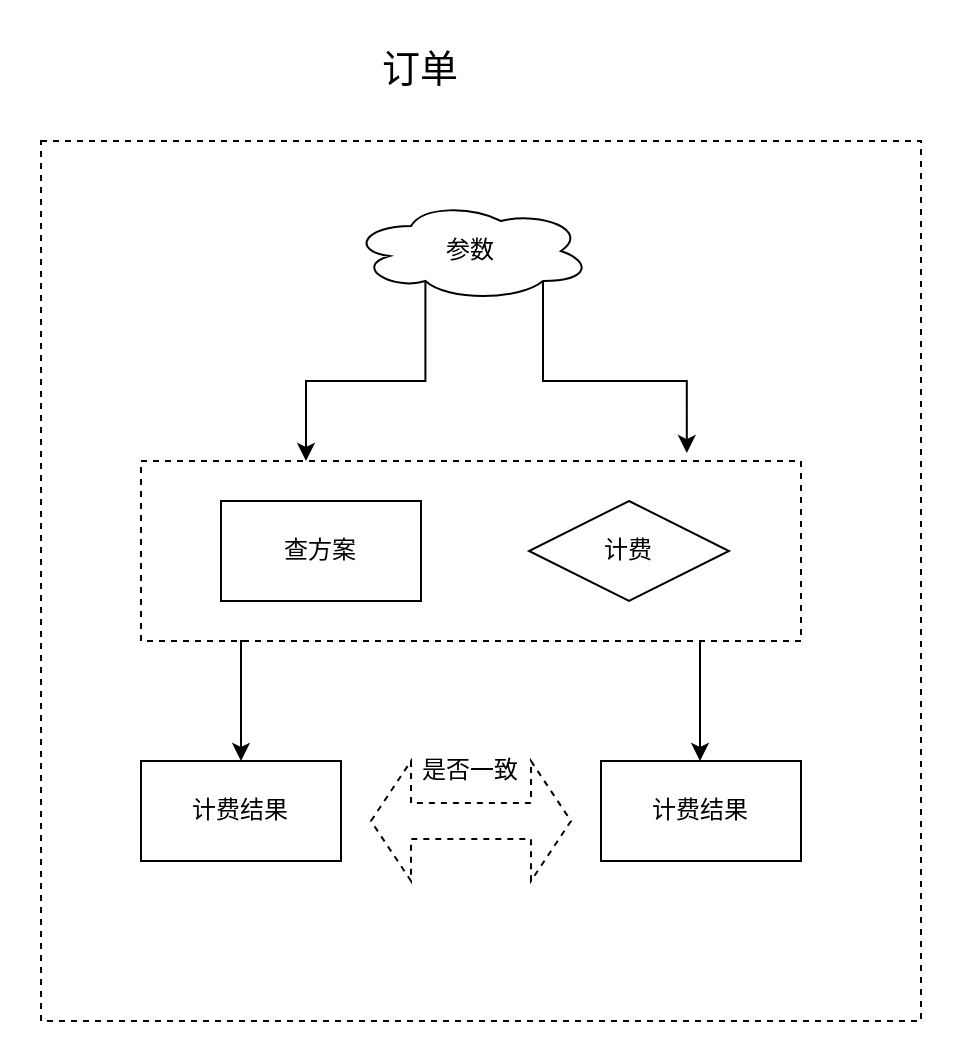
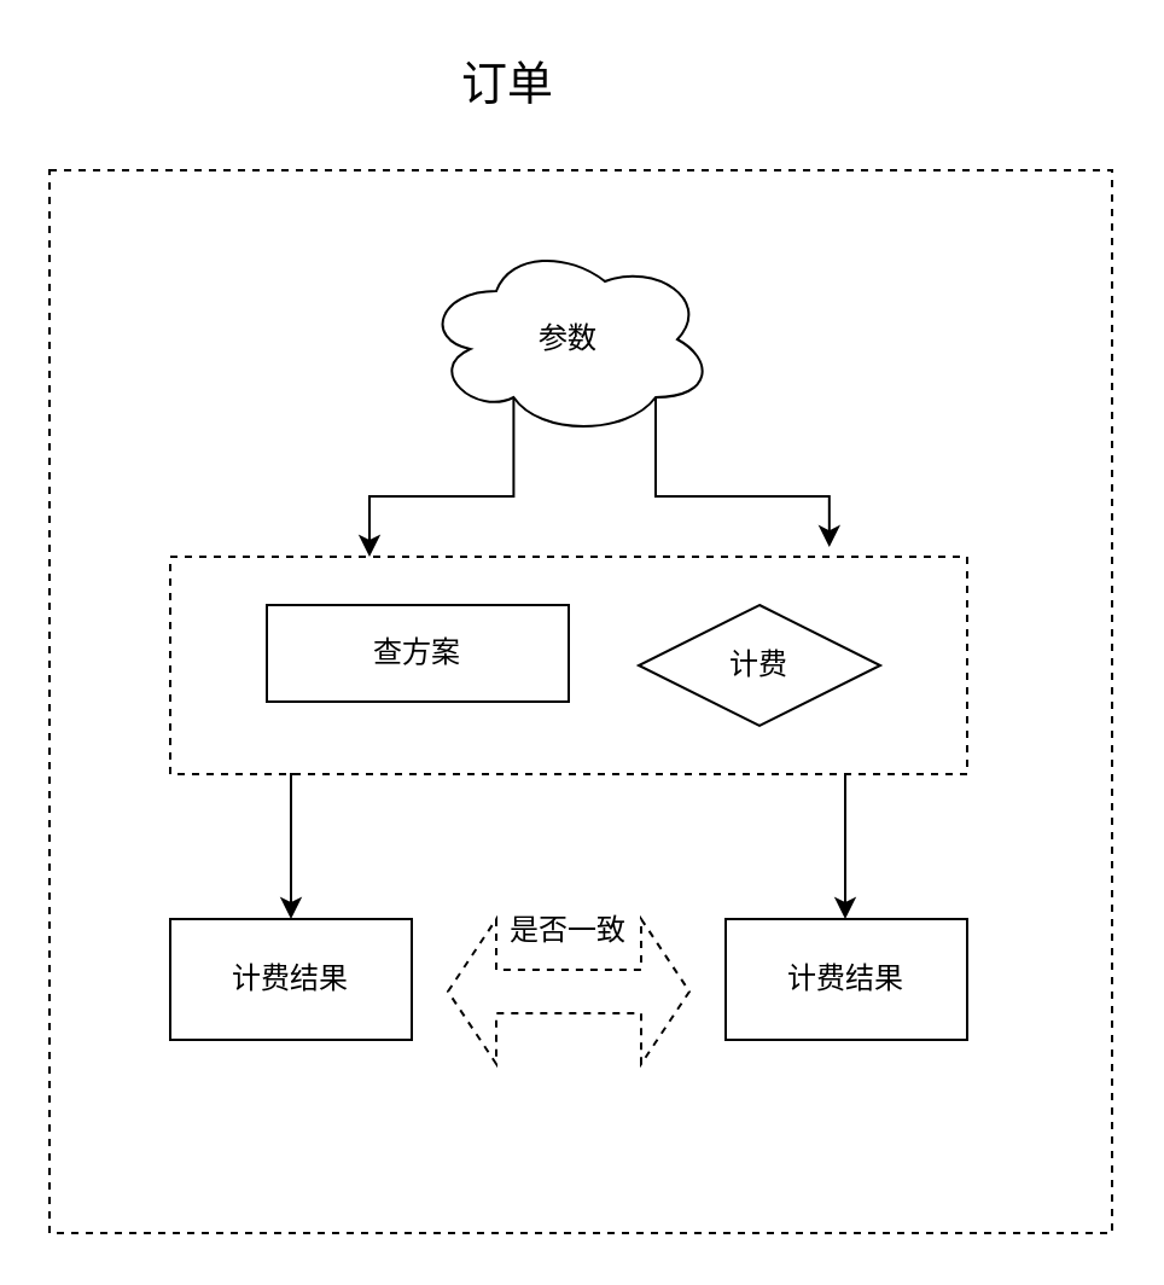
  <mxCell id="0" />
  <mxCell id="1" parent="0" />
  <mxCell id="2" style="edgeStyle=orthogonalEdgeStyle;rounded=0;orthogonalLoop=1;jettySize=auto;html=1;entryX=0.5;entryY=0;entryDx=0;entryDy=0;" parent="1" target="8" edge="1"><mxGeometry relative="1" as="geometry"><mxPoint x="120" y="320" as="sourcePoint" /><Array as="points"><mxPoint x="121" y="320" /><mxPoint x="120" y="320" /></Array></mxGeometry></mxCell>
  <mxCell id="3" value="" style="rounded=0;whiteSpace=wrap;html=1;fillColor=none;dashed=1;" parent="1" vertex="1"><mxGeometry x="70" y="230" width="330" height="90" as="geometry" /></mxCell>
- <mxCell id="4" value="查方案" style="rounded=0;whiteSpace=wrap;html=1;fillColor=none;" parent="1" vertex="1"><mxGeometry x="110" y="250" width="100" height="50" as="geometry" /></mxCell>
+ <mxCell id="4" value="查方案" style="rounded=0;whiteSpace=wrap;html=1;fillColor=none;" parent="1" vertex="1"><mxGeometry x="110" y="250" width="125" height="40" as="geometry" /></mxCell>
  <mxCell id="5" value="计费" style="rhombus;whiteSpace=wrap;html=1;fillColor=none;" parent="1" vertex="1"><mxGeometry x="264" y="250" width="100" height="50" as="geometry" /></mxCell>
  <mxCell id="6" style="edgeStyle=orthogonalEdgeStyle;rounded=0;orthogonalLoop=1;jettySize=auto;html=1;exitX=0.31;exitY=0.8;exitDx=0;exitDy=0;exitPerimeter=0;entryX=0.25;entryY=0;entryDx=0;entryDy=0;" parent="1" source="7" target="3" edge="1"><mxGeometry relative="1" as="geometry" /></mxCell>
- <mxCell id="7" value="参数" style="ellipse;shape=cloud;whiteSpace=wrap;html=1;" parent="1" vertex="1"><mxGeometry x="175" y="100" width="120" height="50" as="geometry" /></mxCell>
+ <mxCell id="7" value="参数" style="ellipse;shape=cloud;whiteSpace=wrap;html=1;" parent="1" vertex="1"><mxGeometry x="175" y="100" width="120" height="80" as="geometry" /></mxCell>
  <mxCell id="8" value="计费结果" style="rounded=0;whiteSpace=wrap;html=1;fillColor=none;" parent="1" vertex="1"><mxGeometry x="70" y="380" width="100" height="50" as="geometry" /></mxCell>
  <mxCell id="9" value="计费结果" style="rounded=0;whiteSpace=wrap;html=1;fillColor=none;" parent="1" vertex="1"><mxGeometry x="300" y="380" width="100" height="50" as="geometry" /></mxCell>
  <mxCell id="10" style="edgeStyle=orthogonalEdgeStyle;rounded=0;orthogonalLoop=1;jettySize=auto;html=1;exitX=0.8;exitY=0.8;exitDx=0;exitDy=0;exitPerimeter=0;entryX=0.827;entryY=-0.044;entryDx=0;entryDy=0;entryPerimeter=0;" parent="1" source="7" target="3" edge="1"><mxGeometry relative="1" as="geometry" /></mxCell>
  <mxCell id="11" style="edgeStyle=orthogonalEdgeStyle;rounded=0;orthogonalLoop=1;jettySize=auto;html=1;entryX=0.5;entryY=0;entryDx=0;entryDy=0;" parent="1" edge="1"><mxGeometry relative="1" as="geometry"><mxPoint x="349.5" y="320" as="sourcePoint" /><mxPoint x="349.5" y="380" as="targetPoint" /><Array as="points"><mxPoint x="350.5" y="320" /><mxPoint x="349.5" y="320" /></Array></mxGeometry></mxCell>
  <mxCell id="12" value="" style="shape=doubleArrow;whiteSpace=wrap;html=1;dashed=1;" parent="1" vertex="1"><mxGeometry x="185" y="380" width="100" height="60" as="geometry" /></mxCell>
  <mxCell id="13" value="是否一致" style="text;html=1;align=center;verticalAlign=middle;whiteSpace=wrap;rounded=0;" parent="1" vertex="1"><mxGeometry x="205" y="370" width="60" height="30" as="geometry" /></mxCell>
  <mxCell id="14" value="" style="rounded=0;whiteSpace=wrap;html=1;fillColor=none;dashed=1;" parent="1" vertex="1"><mxGeometry x="20" y="70" width="440" height="440" as="geometry" /></mxCell>
  <mxCell id="15" value="&lt;font style=&quot;font-size: 19px;&quot;&gt;订单&lt;/font&gt;" style="text;html=1;align=center;verticalAlign=middle;whiteSpace=wrap;rounded=0;" parent="1" vertex="1"><mxGeometry x="180" y="20" width="60" height="30" as="geometry" /></mxCell>
